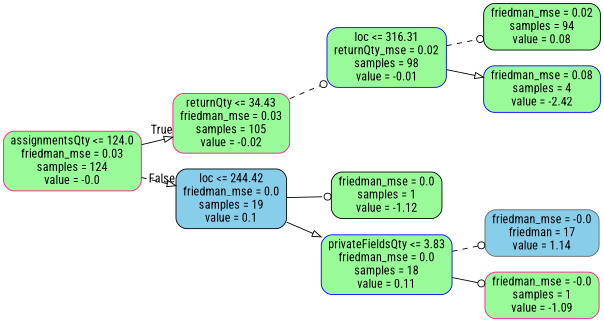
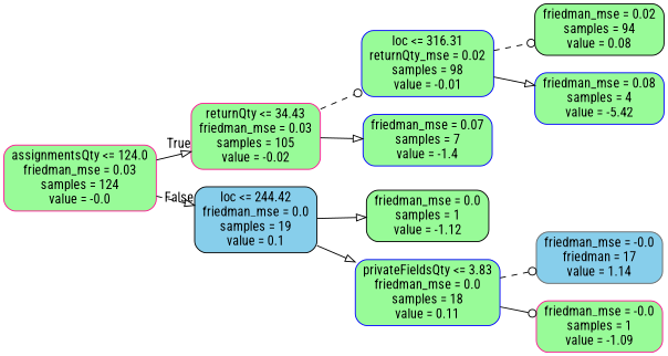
  digraph {
    fontname="Roboto Condensed"
    rankdir=LR
    node [color=blue fillcolor=palegreen fontname="Roboto Condensed" shape=box style="filled, rounded"]
    edge [arrowhead=onormal fontname="Roboto Condensed" style=solid]
    n1 [color=deeppink label="assignmentsQty <= 124.0\nfriedman_mse = 0.03\nsamples = 124\nvalue = -0.0"]
    n2 [color=deeppink label="returnQty <= 34.43\nfriedman_mse = 0.03\nsamples = 105\nvalue = -0.02"]
    n3 [color=black fillcolor=skyblue label="loc <= 244.42\nfriedman_mse = 0.0\nsamples = 19\nvalue = 0.1"]
    n4 [label="loc <= 316.31\nreturnQty_mse = 0.02\nsamples = 98\nvalue = -0.01"]
+   n5 [label="friedman_mse = 0.07\nsamples = 7\nvalue = -1.4"]
    n6 [color=black label="friedman_mse = 0.0\nsamples = 1\nvalue = -1.12"]
    n7 [label="privateFieldsQty <= 3.83\nfriedman_mse = 0.0\nsamples = 18\nvalue = 0.11"]
    n8 [color=black label="friedman_mse = 0.02\nsamples = 94\nvalue = 0.08"]
-   n9 [label="friedman_mse = 0.08\nsamples = 4\nvalue = -2.42"]
+   n9 [label="friedman_mse = 0.08\nsamples = 4\nvalue = -5.42"]
    n10 [color=gray40 fillcolor=skyblue label="friedman_mse = -0.0\nfriedman = 17\nvalue = 1.14"]
    n11 [color=deeppink label="friedman_mse = -0.0\nsamples = 1\nvalue = -1.09"]
    n1 -> n2 [headlabel=True labelangle=45 labeldistance=2.5]
    n1 -> n3 [headlabel=False labelangle=-45 labeldistance=2.5 style=dashed]
    n2 -> n4 [arrowhead=odot style=dashed]
-   n3 -> n6 [arrowhead=odot]
+   n2 -> n5
+   n3 -> n6
    n3 -> n7
    n4 -> n8 [arrowhead=odot style=dashed]
    n4 -> n9
    n7 -> n10 [arrowhead=odot style=dashed]
    n7 -> n11 [arrowhead=odot]
  }
